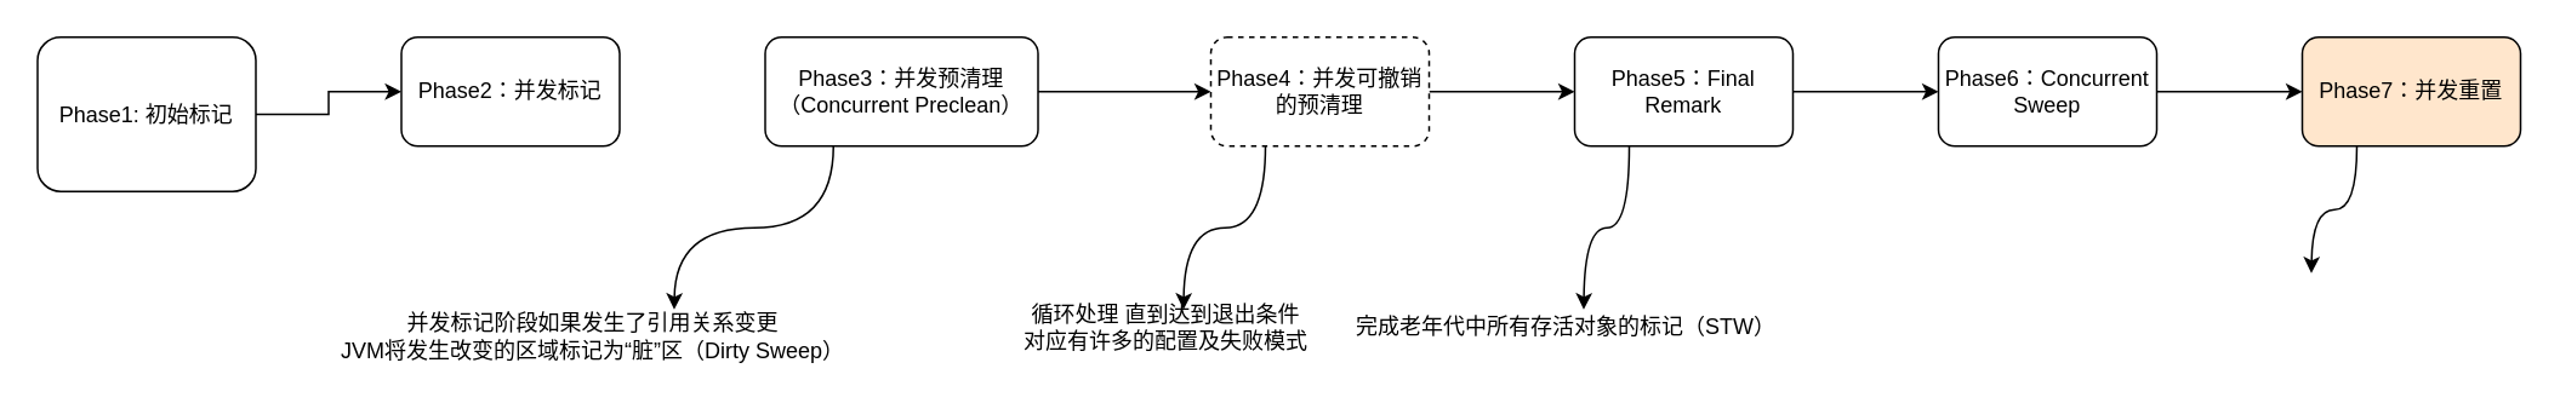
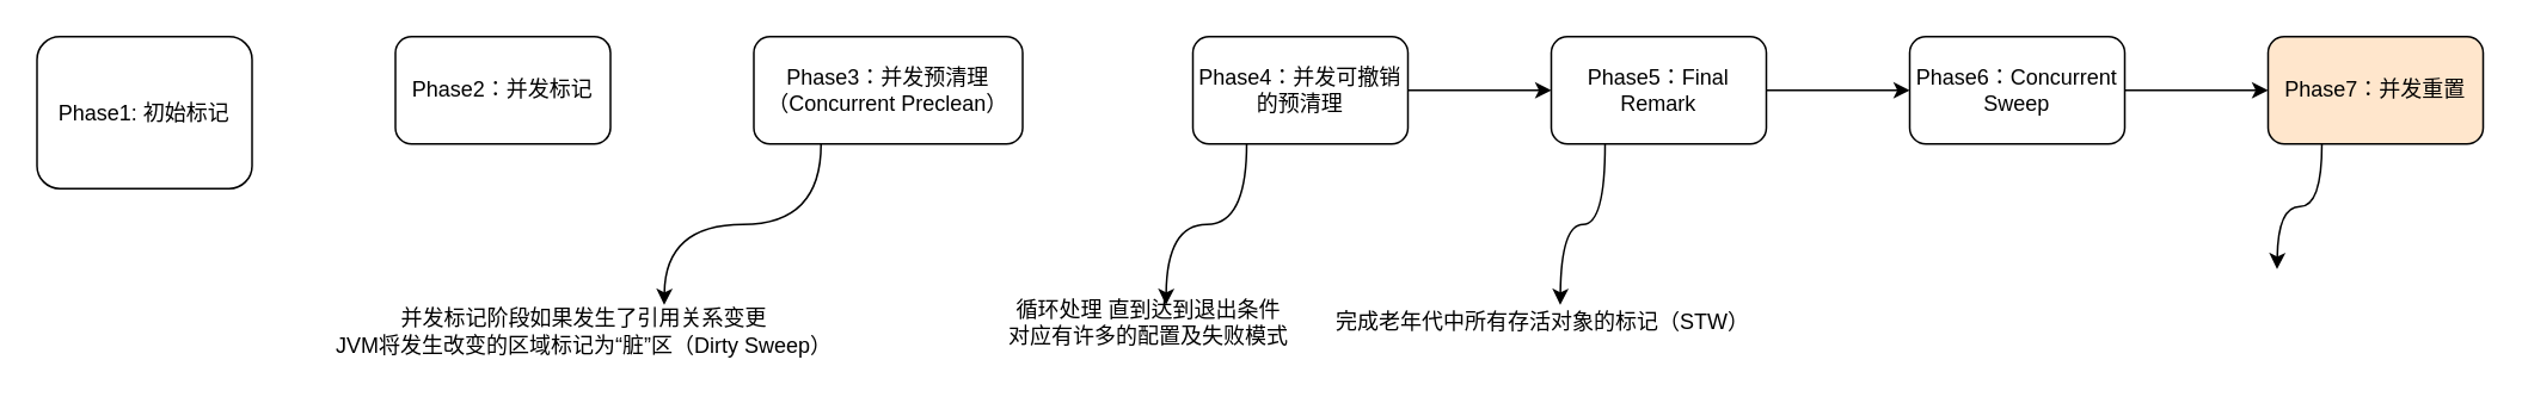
  <mxCell id="0" />
  <mxCell id="1" parent="0" />
- <mxCell id="2" value="" style="edgeStyle=orthogonalEdgeStyle;rounded=0;orthogonalLoop=1;jettySize=auto;html=1;" edge="1" parent="1" source="3" target="4"><mxGeometry relative="1" as="geometry" /></mxCell>
  <mxCell id="3" value="Phase1: 初始标记" style="rounded=1;whiteSpace=wrap;html=1;" vertex="1" parent="1"><mxGeometry x="20" y="20" width="120" height="85" as="geometry" /></mxCell>
  <mxCell id="4" value="Phase2：并发标记" style="whiteSpace=wrap;html=1;rounded=1;" vertex="1" parent="1"><mxGeometry x="220" y="20" width="120" height="60" as="geometry" /></mxCell>
- <mxCell id="5" value="" style="edgeStyle=orthogonalEdgeStyle;rounded=0;orthogonalLoop=1;jettySize=auto;html=1;" edge="1" parent="1" source="7" target="10"><mxGeometry relative="1" as="geometry" /></mxCell>
  <mxCell id="6" style="edgeStyle=orthogonalEdgeStyle;rounded=0;orthogonalLoop=1;jettySize=auto;html=1;exitX=0.25;exitY=1;exitDx=0;exitDy=0;curved=1;" edge="1" parent="1" source="7"><mxGeometry relative="1" as="geometry"><mxPoint x="370" y="170" as="targetPoint" /></mxGeometry></mxCell>
  <mxCell id="7" value="Phase3：并发预清理（Concurrent Preclean）" style="whiteSpace=wrap;html=1;rounded=1;" vertex="1" parent="1"><mxGeometry x="420" y="20" width="150" height="60" as="geometry" /></mxCell>
  <mxCell id="8" style="edgeStyle=orthogonalEdgeStyle;curved=1;rounded=0;orthogonalLoop=1;jettySize=auto;html=1;exitX=0.25;exitY=1;exitDx=0;exitDy=0;" edge="1" parent="1" source="10"><mxGeometry relative="1" as="geometry"><mxPoint x="650" y="170" as="targetPoint" /></mxGeometry></mxCell>
  <mxCell id="9" value="" style="edgeStyle=orthogonalEdgeStyle;curved=1;rounded=0;orthogonalLoop=1;jettySize=auto;html=1;" edge="1" parent="1" source="10" target="15"><mxGeometry relative="1" as="geometry" /></mxCell>
- <mxCell id="10" value="Phase4：并发可撤销的预清理" style="whiteSpace=wrap;html=1;rounded=1;dashed=1;" vertex="1" parent="1"><mxGeometry x="665" y="20" width="120" height="60" as="geometry" /></mxCell>
+ <mxCell id="10" value="Phase4：并发可撤销的预清理" style="whiteSpace=wrap;html=1;rounded=1;" vertex="1" parent="1"><mxGeometry x="665" y="20" width="120" height="60" as="geometry" /></mxCell>
  <mxCell id="11" value="并发标记阶段如果发生了引用关系变更&lt;br&gt;JVM将发生改变的区域标记为“脏”区（Dirty Sweep）" style="text;html=1;align=center;verticalAlign=middle;resizable=0;points=[];autosize=1;" vertex="1" parent="1"><mxGeometry x="180" y="170" width="290" height="30" as="geometry" /></mxCell>
  <mxCell id="12" value="循环处理 直到达到退出条件&lt;br&gt;对应有许多的配置及失败模式" style="text;html=1;align=center;verticalAlign=middle;resizable=0;points=[];autosize=1;" vertex="1" parent="1"><mxGeometry x="555" y="165" width="170" height="30" as="geometry" /></mxCell>
  <mxCell id="13" style="edgeStyle=orthogonalEdgeStyle;curved=1;rounded=0;orthogonalLoop=1;jettySize=auto;html=1;exitX=0.25;exitY=1;exitDx=0;exitDy=0;" edge="1" parent="1" source="15"><mxGeometry relative="1" as="geometry"><mxPoint x="870" y="170" as="targetPoint" /></mxGeometry></mxCell>
  <mxCell id="14" value="" style="edgeStyle=orthogonalEdgeStyle;curved=1;rounded=0;orthogonalLoop=1;jettySize=auto;html=1;" edge="1" parent="1" source="15" target="18"><mxGeometry relative="1" as="geometry" /></mxCell>
  <mxCell id="15" value="Phase5：Final Remark" style="whiteSpace=wrap;html=1;rounded=1;" vertex="1" parent="1"><mxGeometry x="865" y="20" width="120" height="60" as="geometry" /></mxCell>
  <mxCell id="16" value="完成老年代中所有存活对象的标记（STW）" style="text;html=1;align=center;verticalAlign=middle;resizable=0;points=[];autosize=1;" vertex="1" parent="1"><mxGeometry x="735" y="170" width="250" height="20" as="geometry" /></mxCell>
  <mxCell id="17" value="" style="edgeStyle=orthogonalEdgeStyle;curved=1;rounded=0;orthogonalLoop=1;jettySize=auto;html=1;" edge="1" parent="1" source="18" target="20"><mxGeometry relative="1" as="geometry" /></mxCell>
  <mxCell id="18" value="Phase6：Concurrent Sweep" style="whiteSpace=wrap;html=1;rounded=1;" vertex="1" parent="1"><mxGeometry x="1065" y="20" width="120" height="60" as="geometry" /></mxCell>
  <mxCell id="19" style="edgeStyle=orthogonalEdgeStyle;curved=1;rounded=0;orthogonalLoop=1;jettySize=auto;html=1;exitX=0.25;exitY=1;exitDx=0;exitDy=0;" edge="1" parent="1" source="20"><mxGeometry relative="1" as="geometry"><mxPoint x="1270" y="150" as="targetPoint" /></mxGeometry></mxCell>
  <mxCell id="20" value="Phase7：并发重置" style="whiteSpace=wrap;html=1;rounded=1;fillColor=#ffe6cc;" vertex="1" parent="1"><mxGeometry x="1265" y="20" width="120" height="60" as="geometry" /></mxCell>
